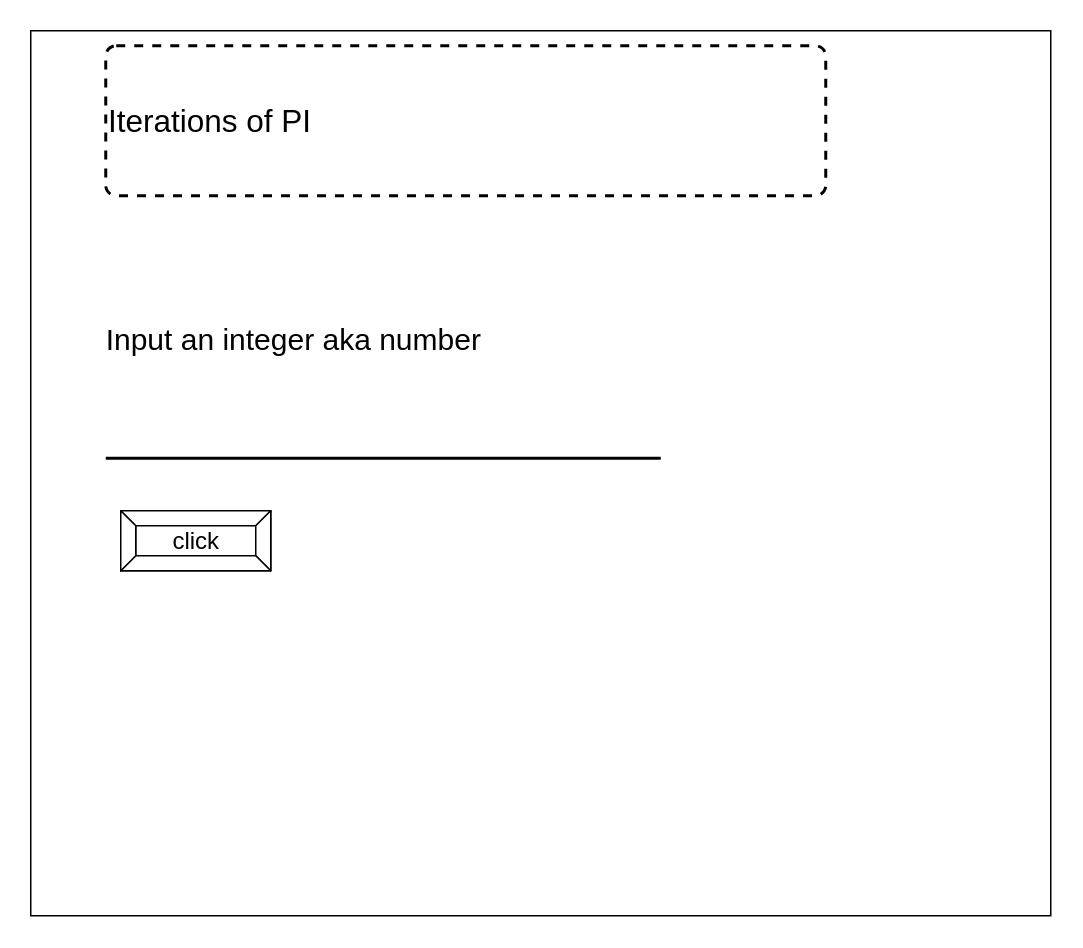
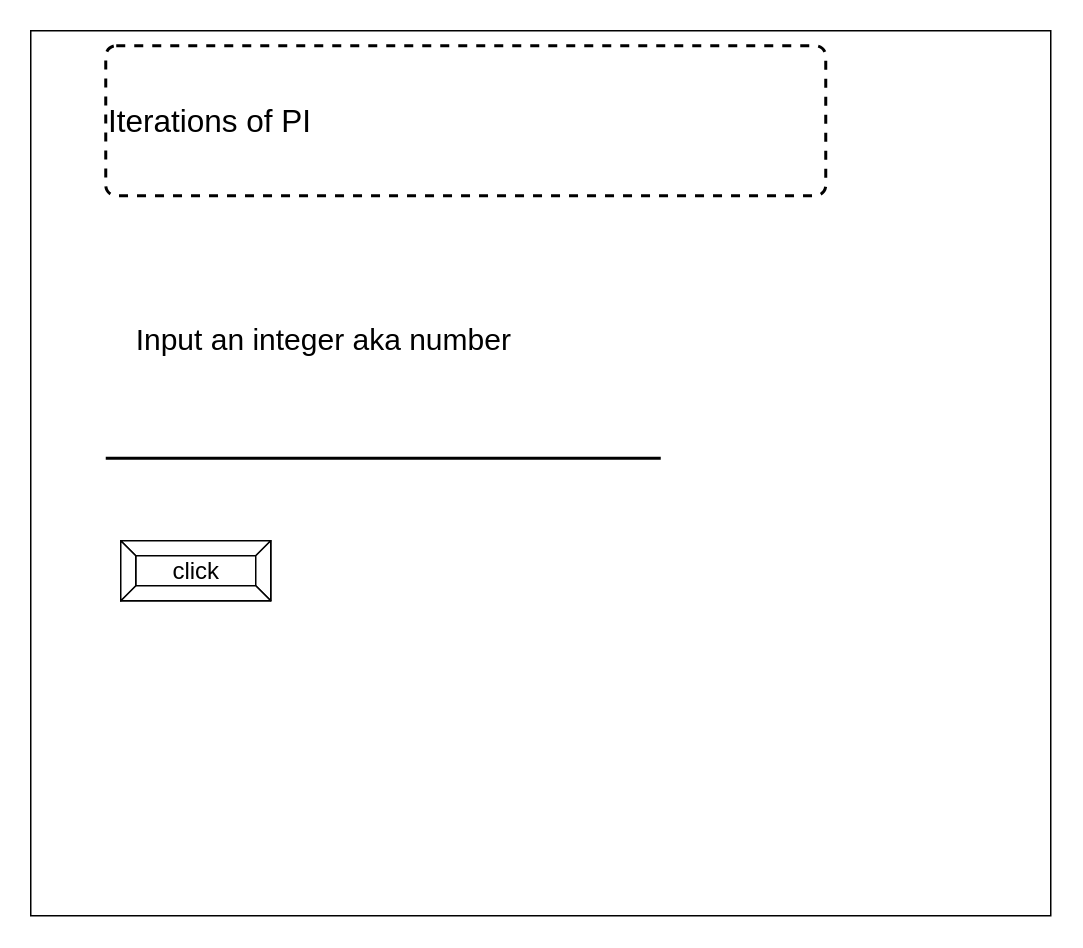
  <mxCell id="0" />
  <mxCell id="1" parent="0" />
  <mxCell id="2" value="" style="rounded=0;whiteSpace=wrap;html=1;" parent="1" vertex="1"><mxGeometry x="20" y="20" width="680" height="590" as="geometry" /></mxCell>
- <mxCell id="3" value="&lt;font style=&quot;font-size: 16px&quot;&gt;click&lt;/font&gt;" style="labelPosition=center;verticalLabelPosition=middle;align=center;html=1;shape=mxgraph.basic.button;dx=10;" parent="1" vertex="1"><mxGeometry x="80" y="340" width="100" height="40" as="geometry" /></mxCell>
+ <mxCell id="3" value="&lt;font style=&quot;font-size: 16px&quot;&gt;click&lt;/font&gt;" style="labelPosition=center;verticalLabelPosition=middle;align=center;html=1;shape=mxgraph.basic.button;dx=10;" parent="1" vertex="1"><mxGeometry x="80" y="360" width="100" height="40" as="geometry" /></mxCell>
  <mxCell id="4" value="&lt;font style=&quot;font-size: 21px&quot;&gt;Iterations of PI&lt;/font&gt;" style="rounded=1;whiteSpace=wrap;html=1;absoluteArcSize=1;arcSize=14;strokeWidth=2;align=left;dashed=1;" vertex="1" parent="1"><mxGeometry x="70" y="30" width="480" height="100" as="geometry" /></mxCell>
- <mxCell id="5" value="&lt;font style=&quot;font-size: 20px&quot;&gt;Input an integer aka number&lt;/font&gt;" style="text;html=1;align=center;verticalAlign=middle;resizable=0;points=[];autosize=1;strokeColor=none;fillColor=none;fontSize=16;" vertex="1" parent="1"><mxGeometry x="60" y="210" width="270" height="30" as="geometry" /></mxCell>
+ <mxCell id="5" value="&lt;font style=&quot;font-size: 20px&quot;&gt;Input an integer aka number&lt;/font&gt;" style="text;html=1;align=center;verticalAlign=middle;resizable=0;points=[];autosize=1;strokeColor=none;fillColor=none;fontSize=16;" vertex="1" parent="1"><mxGeometry x="80" y="210" width="270" height="30" as="geometry" /></mxCell>
  <mxCell id="6" value="" style="line;strokeWidth=2;html=1;fontSize=20;" vertex="1" parent="1"><mxGeometry x="70" y="300" width="370" height="10" as="geometry" /></mxCell>
